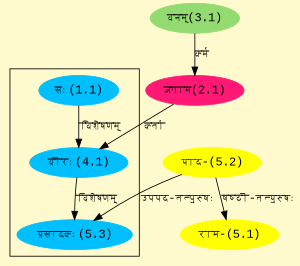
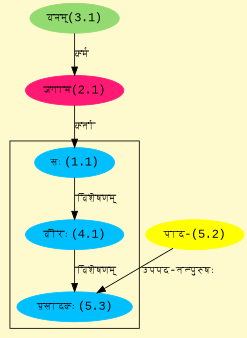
  digraph {
    bgcolor=lemonchiffon1
    compound=true
    fontname="Liberation Mono"
    rankdir=BT
    node [color="#00BFFF" fontname="Liberation Mono" style=filled]
    edge [dir=back fontname="Liberation Mono"]
    n1 [label="वीरः(4.1)"]
    n2 [label="सः(1.1)"]
    n3 [label="प्रसादकः(5.3)"]
    n4 [color="#FF1975" label="जगाम(2.1)"]
    n5 [color="#FFFF00" label="पाद-(5.2)"]
    n6 [color="#93DB70" label="वनम्(3.1)"]
-   n7 [color="#FFFF00" label="राम-(5.1)"]
    subgraph cluster_1 {
      n1
      n2
      n3
    }
    n1 -> n2 [label="विशेषणम्"]
-   n1 -> n4 [label="कर्ता"]
+   n2 -> n4 [label="कर्ता"]
    n3 -> n1 [label="विशेषणम्"]
    n3 -> n5 [label="उपपद-तत्पुरुषः"]
    n4 -> n6 [label="कर्म"]
-   n7 -> n5 [label="षष्ठी-तत्पुरुषः"]
  }
